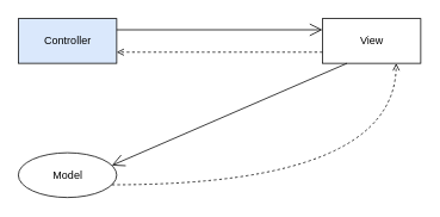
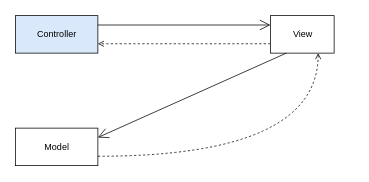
  <mxCell id="0" />
  <mxCell id="1" parent="0" />
  <mxCell id="2" value="Controller" style="html=1;fillColor=#dae8fc;" parent="1" vertex="1"><mxGeometry x="20" y="20" width="110" height="50" as="geometry" /></mxCell>
  <mxCell id="3" value="" style="endArrow=open;endFill=1;endSize=12;html=1;rounded=0;exitX=1;exitY=0.25;exitDx=0;exitDy=0;entryX=0;entryY=0.25;entryDx=0;entryDy=0;" parent="1" source="2" target="4" edge="1"><mxGeometry width="160" relative="1" as="geometry"><mxPoint x="140" y="44.5" as="sourcePoint" /><mxPoint x="320" y="45" as="targetPoint" /></mxGeometry></mxCell>
- <mxCell id="4" value="View" style="html=1;" parent="1" vertex="1"><mxGeometry x="360" y="20" width="110" height="50" as="geometry" /></mxCell>
- <mxCell id="5" value="Model" style="ellipse;html=1;" parent="1" vertex="1"><mxGeometry x="20" y="170" width="110" height="50" as="geometry" /></mxCell>
+ <mxCell id="4" value="View" style="html=1;" parent="1" vertex="1"><mxGeometry x="360" y="20" width="85" height="50" as="geometry" /></mxCell>
+ <mxCell id="5" value="Model" style="html=1;" parent="1" vertex="1"><mxGeometry x="20" y="170" width="110" height="50" as="geometry" /></mxCell>
  <mxCell id="6" value="" style="endArrow=open;endFill=1;endSize=12;html=1;rounded=0;exitX=0.25;exitY=1;exitDx=0;exitDy=0;entryX=1;entryY=0.25;entryDx=0;entryDy=0;" parent="1" source="4" target="5" edge="1"><mxGeometry width="160" relative="1" as="geometry"><mxPoint x="140" y="55" as="sourcePoint" /><mxPoint x="330" y="55" as="targetPoint" /></mxGeometry></mxCell>
  <mxCell id="7" value="" style="html=1;verticalAlign=bottom;labelBackgroundColor=none;endArrow=open;endFill=0;dashed=1;rounded=0;entryX=0.75;entryY=1;entryDx=0;entryDy=0;exitX=1;exitY=0.75;exitDx=0;exitDy=0;edgeStyle=orthogonalEdgeStyle;curved=1;" edge="1" parent="1" source="5" target="4"><mxGeometry width="160" relative="1" as="geometry"><mxPoint x="280" y="110" as="sourcePoint" /><mxPoint x="440" y="110" as="targetPoint" /></mxGeometry></mxCell>
  <mxCell id="8" value="" style="html=1;verticalAlign=bottom;labelBackgroundColor=none;endArrow=open;endFill=0;dashed=1;rounded=0;curved=1;entryX=1;entryY=0.75;entryDx=0;entryDy=0;exitX=0;exitY=0.75;exitDx=0;exitDy=0;" edge="1" parent="1" source="4" target="2"><mxGeometry width="160" relative="1" as="geometry"><mxPoint x="280" y="110" as="sourcePoint" /><mxPoint x="440" y="110" as="targetPoint" /></mxGeometry></mxCell>
